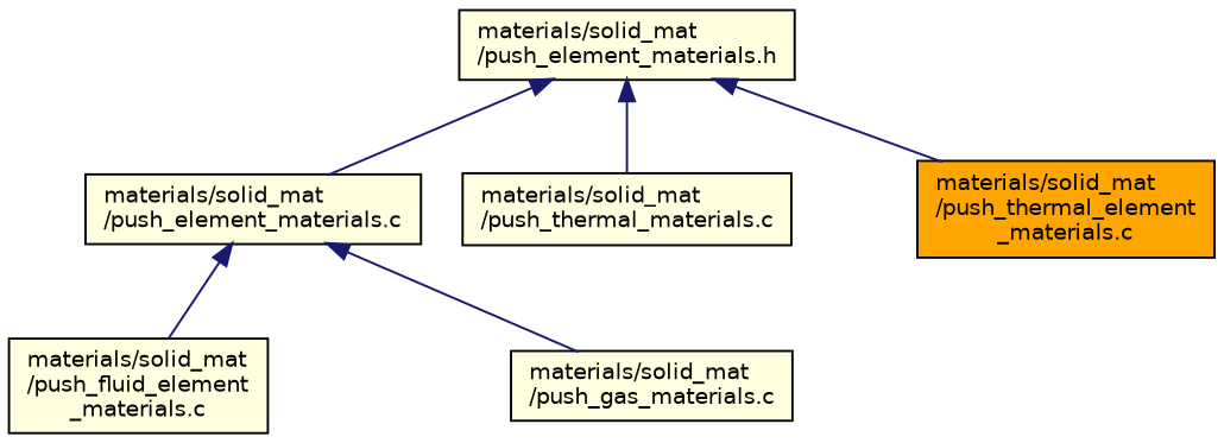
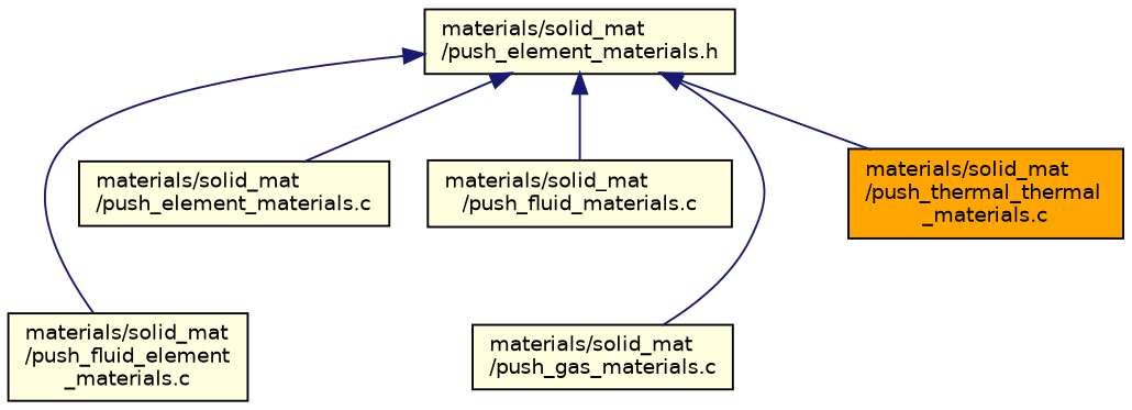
  digraph {
    node [color=black fillcolor=lightyellow fontname=Helvetica fontsize=10 shape=record style=filled]
    edge [color=midnightblue dir=back fontname=Helvetica fontsize=10 labelfontname=Helvetica labelfontsize=10 style=solid]
    n1 [fontcolor=black height=0.2 label="materials/solid_mat\l/push_element_materials.h" width=0.4]
    n2 [height=0.2 label="materials/solid_mat\l/push_element_materials.c" width=0.4]
    n3 [height=0.2 label="materials/solid_mat\l/push_fluid_element\l_materials.c" width=0.4]
-   n4 [height=0.2 label="materials/solid_mat\l/push_thermal_materials.c" width=0.4]
+   n4 [height=0.2 label="materials/solid_mat\l/push_fluid_materials.c" width=0.4]
    n5 [height=0.2 label="materials/solid_mat\l/push_gas_materials.c" width=0.4]
-   n6 [fillcolor=orange height=0.2 label="materials/solid_mat\l/push_thermal_element\l_materials.c" width=0.4]
+   n6 [fillcolor=orange height=0.2 label="materials/solid_mat\l/push_thermal_thermal\l_materials.c" width=0.4]
    n1 -> n2
-   n2 -> n3
+   n1 -> n3
    n1 -> n4
-   n2 -> n5
+   n1 -> n5
    n1 -> n6
  }
